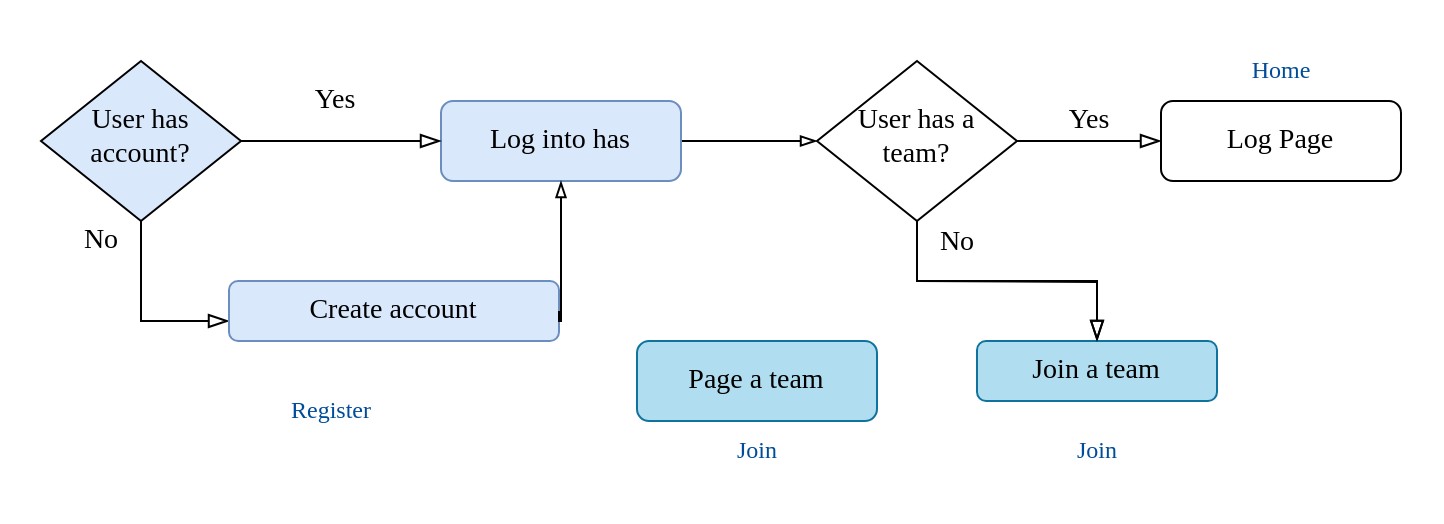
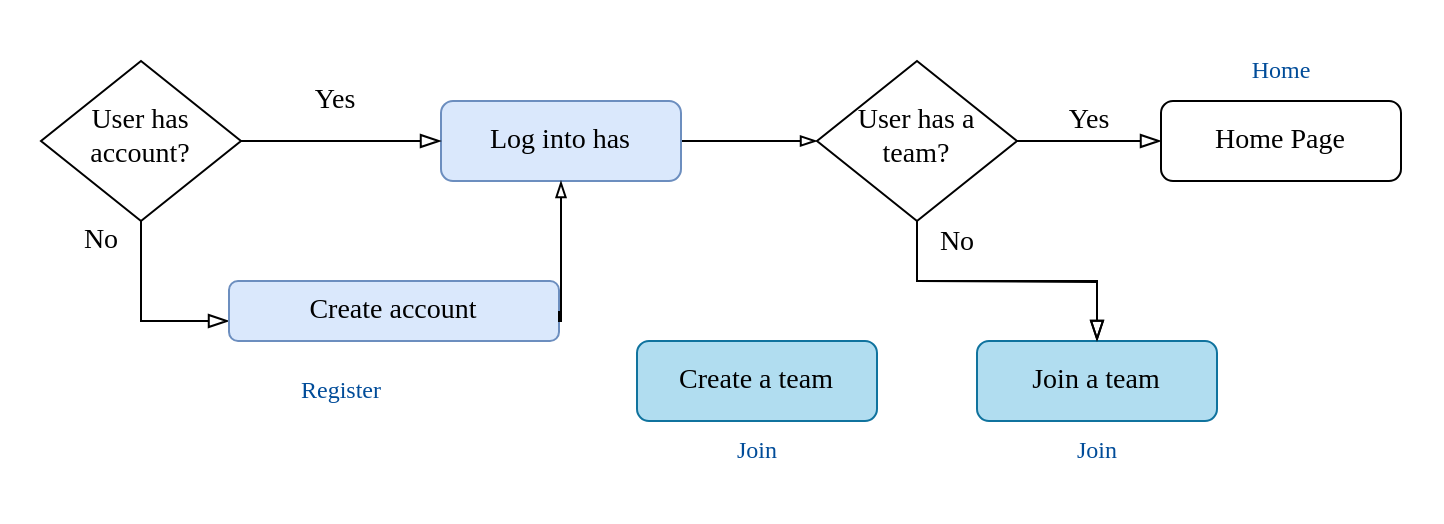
  <mxCell id="0" />
  <mxCell id="1" parent="0" />
  <mxCell id="2" value="No" style="edgeStyle=orthogonalEdgeStyle;rounded=0;html=1;jettySize=auto;orthogonalLoop=1;fontSize=14;endArrow=blockThin;endFill=0;endSize=8;strokeWidth=1;shadow=0;labelBackgroundColor=none;fontFamily=Times New Roman;" parent="1" source="3" target="4" edge="1"><mxGeometry x="-0.787" y="-20" relative="1" as="geometry"><mxPoint as="offset" /><Array as="points"><mxPoint x="70" y="160" /></Array></mxGeometry></mxCell>
- <mxCell id="3" value="&lt;span style=&quot;font-weight: normal; font-size: 14px;&quot;&gt;User has account?&lt;/span&gt;" style="rhombus;whiteSpace=wrap;html=1;shadow=0;fontFamily=Times New Roman;fontSize=14;align=center;strokeWidth=1;spacing=6;spacingTop=-4;fontStyle=1;fillColor=#dae8fc;" parent="1" vertex="1"><mxGeometry x="20" y="30" width="100" height="80" as="geometry" /></mxCell>
+ <mxCell id="3" value="&lt;span style=&quot;font-weight: normal; font-size: 14px;&quot;&gt;User has account?&lt;/span&gt;" style="rhombus;whiteSpace=wrap;html=1;shadow=0;fontFamily=Times New Roman;fontSize=14;align=center;strokeWidth=1;spacing=6;spacingTop=-4;fontStyle=1" parent="1" vertex="1"><mxGeometry x="20" y="30" width="100" height="80" as="geometry" /></mxCell>
  <mxCell id="4" value="Create account" style="rounded=1;whiteSpace=wrap;html=1;fontSize=14;glass=0;strokeWidth=1;shadow=0;fillColor=#dae8fc;strokeColor=#6c8ebf;fontFamily=Times New Roman;" parent="1" vertex="1"><mxGeometry x="114" y="140" width="165" height="30" as="geometry" /></mxCell>
  <mxCell id="5" value="No" style="rounded=0;html=1;jettySize=auto;orthogonalLoop=1;fontSize=14;endArrow=blockThin;endFill=0;endSize=8;strokeWidth=1;shadow=0;labelBackgroundColor=none;edgeStyle=orthogonalEdgeStyle;fontFamily=Times New Roman;" parent="1" source="7" target="14" edge="1"><mxGeometry x="-0.857" y="20" relative="1" as="geometry"><mxPoint as="offset" /></mxGeometry></mxCell>
  <mxCell id="6" value="Yes" style="edgeStyle=orthogonalEdgeStyle;rounded=0;html=1;jettySize=auto;orthogonalLoop=1;fontSize=14;endArrow=blockThin;endFill=0;endSize=8;strokeWidth=1;shadow=0;labelBackgroundColor=none;fontFamily=Times New Roman;" parent="1" source="7" target="9" edge="1"><mxGeometry y="10" relative="1" as="geometry"><mxPoint as="offset" /></mxGeometry></mxCell>
  <mxCell id="7" value="User has a team?" style="rhombus;whiteSpace=wrap;html=1;shadow=0;fontFamily=Times New Roman;fontSize=14;align=center;strokeWidth=1;spacing=6;spacingTop=-4;" parent="1" vertex="1"><mxGeometry x="408" y="30" width="100" height="80" as="geometry" /></mxCell>
- <mxCell id="8" value="Page a team" style="rounded=1;whiteSpace=wrap;html=1;fontSize=14;glass=0;strokeWidth=1;shadow=0;fillColor=#b1ddf0;strokeColor=#10739e;fontFamily=Times New Roman;" parent="1" vertex="1"><mxGeometry x="318" y="170" width="120" height="40" as="geometry" /></mxCell>
- <mxCell id="9" value="Log Page" style="rounded=1;whiteSpace=wrap;html=1;fontSize=14;glass=0;strokeWidth=1;shadow=0;fontFamily=Times New Roman;" parent="1" vertex="1"><mxGeometry x="580" y="50" width="120" height="40" as="geometry" /></mxCell>
+ <mxCell id="8" value="Create a team" style="rounded=1;whiteSpace=wrap;html=1;fontSize=14;glass=0;strokeWidth=1;shadow=0;fillColor=#b1ddf0;strokeColor=#10739e;fontFamily=Times New Roman;" parent="1" vertex="1"><mxGeometry x="318" y="170" width="120" height="40" as="geometry" /></mxCell>
+ <mxCell id="9" value="Home Page" style="rounded=1;whiteSpace=wrap;html=1;fontSize=14;glass=0;strokeWidth=1;shadow=0;fontFamily=Times New Roman;" parent="1" vertex="1"><mxGeometry x="580" y="50" width="120" height="40" as="geometry" /></mxCell>
  <mxCell id="10" style="edgeStyle=orthogonalEdgeStyle;rounded=0;orthogonalLoop=1;jettySize=auto;html=1;exitX=1;exitY=0.5;exitDx=0;exitDy=0;entryX=0;entryY=0.5;entryDx=0;entryDy=0;endArrow=blockThin;endFill=0;fontFamily=Times New Roman;fontSize=14;" parent="1" source="11" target="7" edge="1"><mxGeometry relative="1" as="geometry"><mxPoint x="346" y="70" as="sourcePoint" /><Array as="points" /></mxGeometry></mxCell>
  <mxCell id="11" value="Log into has" style="rounded=1;whiteSpace=wrap;html=1;fontSize=14;glass=0;strokeWidth=1;shadow=0;fillColor=#dae8fc;strokeColor=#6c8ebf;fontFamily=Times New Roman;" parent="1" vertex="1"><mxGeometry x="220" y="50" width="120" height="40" as="geometry" /></mxCell>
  <mxCell id="12" value="Yes" style="rounded=0;html=1;jettySize=auto;orthogonalLoop=1;fontSize=14;endArrow=blockThin;endFill=0;endSize=8;strokeWidth=1;shadow=0;labelBackgroundColor=none;edgeStyle=orthogonalEdgeStyle;exitX=1;exitY=0.5;exitDx=0;exitDy=0;fontFamily=Times New Roman;" parent="1" source="3" edge="1"><mxGeometry x="-0.052" y="20" relative="1" as="geometry"><mxPoint as="offset" /><mxPoint x="117.89" y="10" as="sourcePoint" /><mxPoint x="220" y="70" as="targetPoint" /><Array as="points"><mxPoint x="140" y="70" /><mxPoint x="140" y="70" /></Array></mxGeometry></mxCell>
  <mxCell id="13" style="edgeStyle=orthogonalEdgeStyle;rounded=0;orthogonalLoop=1;jettySize=auto;html=1;exitX=1;exitY=0.5;exitDx=0;exitDy=0;endArrow=blockThin;endFill=0;entryX=0.5;entryY=1;entryDx=0;entryDy=0;fontFamily=Times New Roman;fontSize=14;" parent="1" source="4" target="11" edge="1"><mxGeometry relative="1" as="geometry"><mxPoint x="230" y="10" as="sourcePoint" /><mxPoint x="290" y="90" as="targetPoint" /><Array as="points"><mxPoint x="280" y="160" /></Array></mxGeometry></mxCell>
- <mxCell id="14" value="Join a team" style="rounded=1;whiteSpace=wrap;html=1;fontSize=14;glass=0;strokeWidth=1;shadow=0;fillColor=#b1ddf0;strokeColor=#10739e;fontFamily=Times New Roman;" parent="1" vertex="1"><mxGeometry x="488" y="170" width="120" height="30" as="geometry" /></mxCell>
+ <mxCell id="14" value="Join a team" style="rounded=1;whiteSpace=wrap;html=1;fontSize=14;glass=0;strokeWidth=1;shadow=0;fillColor=#b1ddf0;strokeColor=#10739e;fontFamily=Times New Roman;" parent="1" vertex="1"><mxGeometry x="488" y="170" width="120" height="40" as="geometry" /></mxCell>
  <mxCell id="15" value="" style="edgeStyle=orthogonalEdgeStyle;rounded=0;html=1;jettySize=auto;orthogonalLoop=1;fontSize=14;endArrow=blockThin;endFill=0;endSize=8;strokeWidth=1;shadow=0;labelBackgroundColor=none;entryX=0.5;entryY=0;entryDx=0;entryDy=0;fontFamily=Times New Roman;" parent="1" target="14" edge="1"><mxGeometry x="-0.004" y="10" relative="1" as="geometry"><mxPoint as="offset" /><mxPoint x="458" y="140" as="sourcePoint" /><mxPoint x="638" y="140" as="targetPoint" /></mxGeometry></mxCell>
- <mxCell id="16" value="&lt;font style=&quot;font-size: 12px;&quot; face=&quot;Times New Roman&quot;&gt;Register&lt;/font&gt;" style="text;html=1;align=center;verticalAlign=middle;resizable=0;points=[];autosize=1;strokeColor=none;fillColor=none;fontColor=#004C99;" vertex="1" parent="1"><mxGeometry x="135" y="190" width="60" height="30" as="geometry" /></mxCell>
+ <mxCell id="16" value="&lt;font style=&quot;font-size: 12px;&quot; face=&quot;Times New Roman&quot;&gt;Register&lt;/font&gt;" style="text;html=1;align=center;verticalAlign=middle;resizable=0;points=[];autosize=1;strokeColor=none;fillColor=none;fontColor=#004C99;" vertex="1" parent="1"><mxGeometry x="140" y="180" width="60" height="30" as="geometry" /></mxCell>
  <mxCell id="17" value="&lt;font style=&quot;font-size: 12px;&quot; face=&quot;Times New Roman&quot;&gt;Join&lt;/font&gt;" style="text;html=1;align=center;verticalAlign=middle;resizable=0;points=[];autosize=1;strokeColor=none;fillColor=none;fontColor=#004C99;" vertex="1" parent="1"><mxGeometry x="358" y="210" width="40" height="30" as="geometry" /></mxCell>
  <mxCell id="18" value="&lt;font style=&quot;font-size: 12px;&quot; face=&quot;Times New Roman&quot;&gt;Join&lt;/font&gt;" style="text;html=1;align=center;verticalAlign=middle;resizable=0;points=[];autosize=1;strokeColor=none;fillColor=none;fontColor=#004C99;" vertex="1" parent="1"><mxGeometry x="528" y="210" width="40" height="30" as="geometry" /></mxCell>
  <mxCell id="19" value="&lt;font style=&quot;font-size: 12px;&quot; face=&quot;Times New Roman&quot;&gt;Home&lt;/font&gt;" style="text;html=1;align=center;verticalAlign=middle;resizable=0;points=[];autosize=1;strokeColor=none;fillColor=none;fontColor=#004C99;" vertex="1" parent="1"><mxGeometry x="615" y="20" width="50" height="30" as="geometry" /></mxCell>
